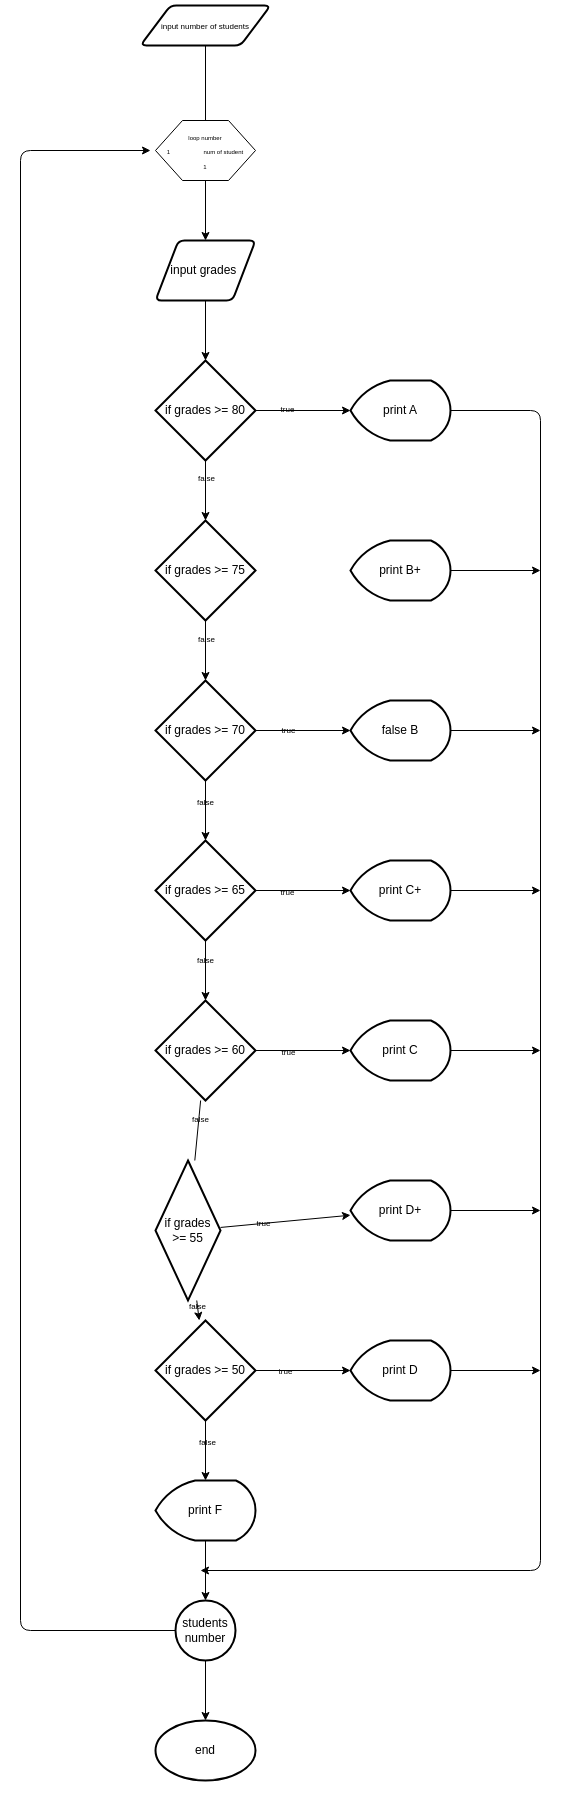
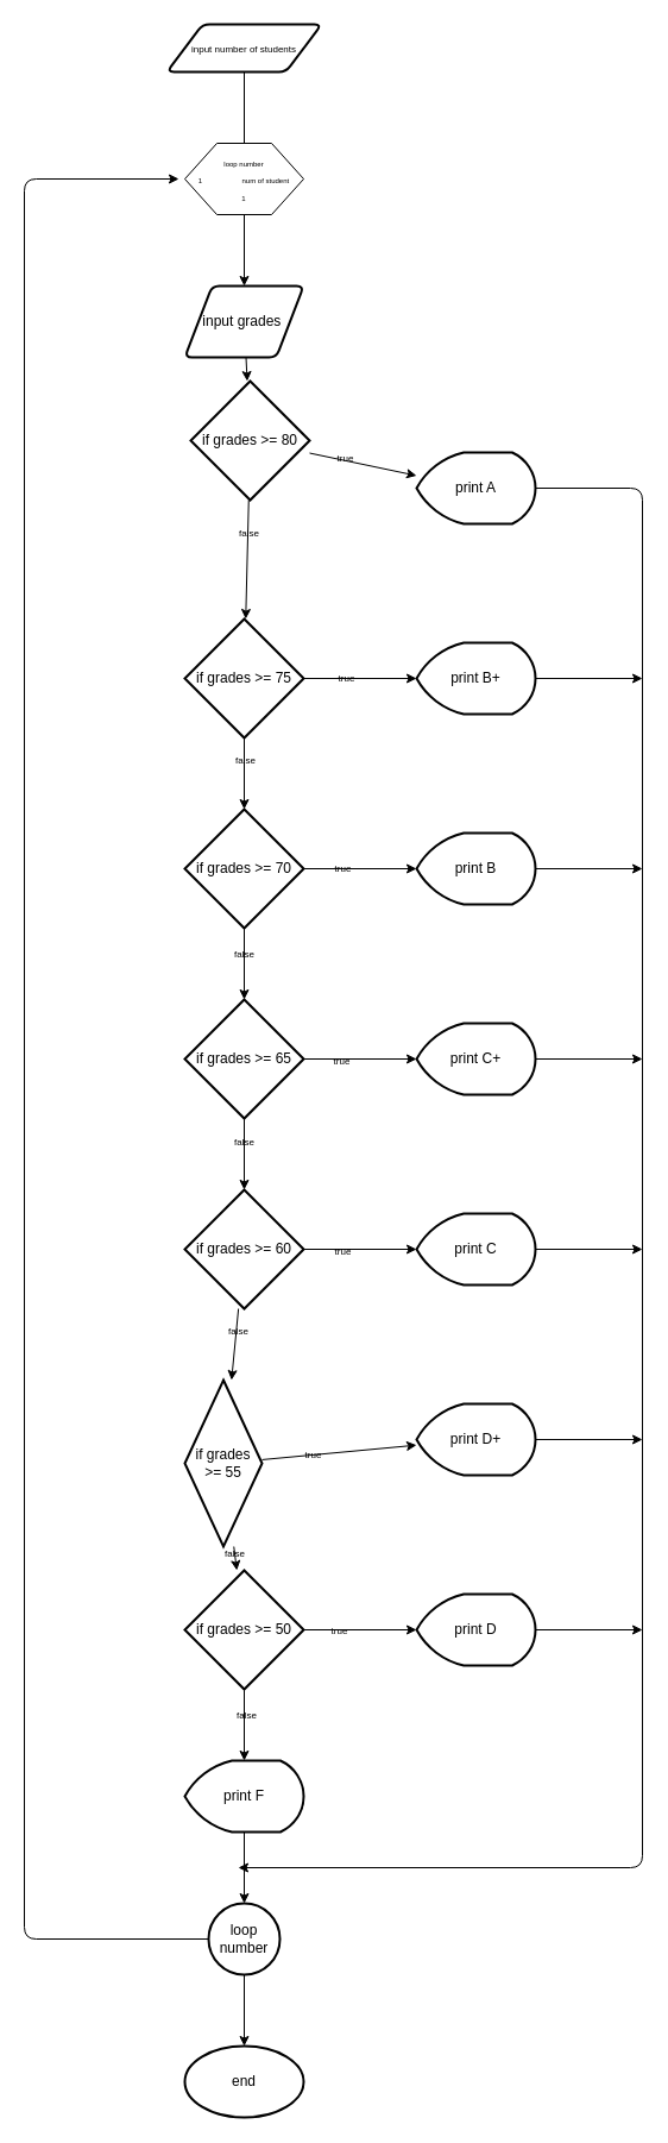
  <mxCell id="0" />
  <mxCell id="1" parent="0" />
  <mxCell id="2" value="" style="edgeStyle=none;html=1;fontSize=8;labelBackgroundColor=none;fontColor=default;" parent="1" source="3" target="56" edge="1"><mxGeometry relative="1" as="geometry" /></mxCell>
- <mxCell id="3" value="&lt;font style=&quot;font-size: 8px;&quot;&gt;input number of students&lt;/font&gt;" style="shape=parallelogram;html=1;strokeWidth=2;perimeter=parallelogramPerimeter;whiteSpace=wrap;rounded=1;arcSize=12;size=0.23;labelBackgroundColor=none;fontColor=default;" parent="1" vertex="1"><mxGeometry x="140" y="5" width="130" height="40" as="geometry" /></mxCell>
+ <mxCell id="3" value="&lt;font style=&quot;font-size: 8px;&quot;&gt;input number of students&lt;/font&gt;" style="shape=parallelogram;html=1;strokeWidth=2;perimeter=parallelogramPerimeter;whiteSpace=wrap;rounded=1;arcSize=12;size=0.23;labelBackgroundColor=none;fontColor=default;" parent="1" vertex="1"><mxGeometry x="140" y="20" width="130" height="40" as="geometry" /></mxCell>
  <mxCell id="4" value="" style="edgeStyle=none;html=1;fontSize=8;labelBackgroundColor=none;fontColor=default;" parent="1" source="5" target="49" edge="1"><mxGeometry relative="1" as="geometry" /></mxCell>
  <mxCell id="5" value="" style="verticalLabelPosition=bottom;verticalAlign=top;html=1;shape=hexagon;perimeter=hexagonPerimeter2;arcSize=6;size=0.27;labelBackgroundColor=none;fontColor=default;" parent="1" vertex="1"><mxGeometry x="155" y="120" width="100" height="60" as="geometry" /></mxCell>
  <mxCell id="6" value="" style="edgeStyle=none;html=1;fontSize=8;labelBackgroundColor=none;fontColor=default;" parent="1" source="10" target="15" edge="1"><mxGeometry relative="1" as="geometry" /></mxCell>
  <mxCell id="7" value="false" style="edgeLabel;html=1;align=center;verticalAlign=middle;resizable=0;points=[];fontSize=8;labelBackgroundColor=none;fontColor=default;" parent="6" vertex="1" connectable="0"><mxGeometry x="-0.438" relative="1" as="geometry"><mxPoint as="offset" /></mxGeometry></mxCell>
  <mxCell id="8" value="" style="edgeStyle=none;html=1;fontSize=8;labelBackgroundColor=none;fontColor=default;" parent="1" source="10" target="37" edge="1"><mxGeometry relative="1" as="geometry" /></mxCell>
  <mxCell id="9" value="true" style="edgeLabel;html=1;align=center;verticalAlign=middle;resizable=0;points=[];fontSize=8;labelBackgroundColor=none;fontColor=default;" parent="8" vertex="1" connectable="0"><mxGeometry x="-0.347" y="2" relative="1" as="geometry"><mxPoint as="offset" /></mxGeometry></mxCell>
- <mxCell id="10" value="if grades &amp;gt;= 80" style="strokeWidth=2;html=1;shape=mxgraph.flowchart.decision;whiteSpace=wrap;labelBackgroundColor=none;fontColor=default;" parent="1" vertex="1"><mxGeometry x="155" y="360" width="100" height="100" as="geometry" /></mxCell>
+ <mxCell id="10" value="if grades &amp;gt;= 80" style="strokeWidth=2;html=1;shape=mxgraph.flowchart.decision;whiteSpace=wrap;labelBackgroundColor=none;fontColor=default;" parent="1" vertex="1"><mxGeometry x="160" y="320" width="100" height="100" as="geometry" /></mxCell>
  <mxCell id="11" value="" style="edgeStyle=none;html=1;fontSize=8;labelBackgroundColor=none;fontColor=default;" parent="1" source="15" target="20" edge="1"><mxGeometry relative="1" as="geometry" /></mxCell>
  <mxCell id="12" value="false" style="edgeLabel;html=1;align=center;verticalAlign=middle;resizable=0;points=[];fontSize=8;labelBackgroundColor=none;fontColor=default;" parent="11" vertex="1" connectable="0"><mxGeometry x="-0.391" relative="1" as="geometry"><mxPoint as="offset" /></mxGeometry></mxCell>
+ <mxCell id="13" value="" style="edgeStyle=none;html=1;fontSize=8;labelBackgroundColor=none;fontColor=default;" parent="1" source="15" target="39" edge="1"><mxGeometry relative="1" as="geometry" /></mxCell>
+ <mxCell id="14" value="true" style="edgeLabel;html=1;align=center;verticalAlign=middle;resizable=0;points=[];fontSize=8;labelBackgroundColor=none;fontColor=default;" parent="13" vertex="1" connectable="0"><mxGeometry x="-0.269" y="1" relative="1" as="geometry"><mxPoint as="offset" /></mxGeometry></mxCell>
  <mxCell id="15" value="if grades &amp;gt;= 75" style="strokeWidth=2;html=1;shape=mxgraph.flowchart.decision;whiteSpace=wrap;labelBackgroundColor=none;fontColor=default;" parent="1" vertex="1"><mxGeometry x="155" y="520" width="100" height="100" as="geometry" /></mxCell>
  <mxCell id="16" value="" style="edgeStyle=none;html=1;fontSize=8;labelBackgroundColor=none;fontColor=default;" parent="1" source="20" target="25" edge="1"><mxGeometry relative="1" as="geometry" /></mxCell>
  <mxCell id="17" value="false" style="edgeLabel;html=1;align=center;verticalAlign=middle;resizable=0;points=[];fontSize=8;labelBackgroundColor=none;fontColor=default;" parent="16" vertex="1" connectable="0"><mxGeometry x="-0.311" y="-1" relative="1" as="geometry"><mxPoint as="offset" /></mxGeometry></mxCell>
  <mxCell id="18" value="" style="edgeStyle=none;html=1;fontSize=8;labelBackgroundColor=none;fontColor=default;" parent="1" source="20" target="41" edge="1"><mxGeometry relative="1" as="geometry" /></mxCell>
  <mxCell id="19" value="true" style="edgeLabel;html=1;align=center;verticalAlign=middle;resizable=0;points=[];fontSize=8;labelBackgroundColor=none;fontColor=default;" parent="18" vertex="1" connectable="0"><mxGeometry x="-0.318" y="1" relative="1" as="geometry"><mxPoint as="offset" /></mxGeometry></mxCell>
  <mxCell id="20" value="if grades &amp;gt;= 70" style="strokeWidth=2;html=1;shape=mxgraph.flowchart.decision;whiteSpace=wrap;labelBackgroundColor=none;fontColor=default;" parent="1" vertex="1"><mxGeometry x="155" y="680" width="100" height="100" as="geometry" /></mxCell>
  <mxCell id="21" value="" style="edgeStyle=none;html=1;fontSize=8;labelBackgroundColor=none;fontColor=default;" parent="1" source="25" target="30" edge="1"><mxGeometry relative="1" as="geometry" /></mxCell>
  <mxCell id="22" value="false" style="edgeLabel;html=1;align=center;verticalAlign=middle;resizable=0;points=[];fontSize=8;labelBackgroundColor=none;fontColor=default;" parent="21" vertex="1" connectable="0"><mxGeometry x="-0.375" y="-1" relative="1" as="geometry"><mxPoint as="offset" /></mxGeometry></mxCell>
  <mxCell id="23" value="" style="edgeStyle=none;html=1;fontSize=8;labelBackgroundColor=none;fontColor=default;" parent="1" source="25" target="43" edge="1"><mxGeometry relative="1" as="geometry" /></mxCell>
  <mxCell id="24" value="true" style="edgeLabel;html=1;align=center;verticalAlign=middle;resizable=0;points=[];fontSize=8;labelBackgroundColor=none;fontColor=default;" parent="23" vertex="1" connectable="0"><mxGeometry x="-0.347" y="-1" relative="1" as="geometry"><mxPoint as="offset" /></mxGeometry></mxCell>
  <mxCell id="25" value="if grades &amp;gt;= 65" style="strokeWidth=2;html=1;shape=mxgraph.flowchart.decision;whiteSpace=wrap;labelBackgroundColor=none;fontColor=default;" parent="1" vertex="1"><mxGeometry x="155" y="840" width="100" height="100" as="geometry" /></mxCell>
- <mxCell id="26" value="" style="edgeStyle=none;html=1;fontSize=8;labelBackgroundColor=none;fontColor=default;endArrow=none;" parent="1" source="30" target="35" edge="1"><mxGeometry relative="1" as="geometry" /></mxCell>
+ <mxCell id="26" value="" style="edgeStyle=none;html=1;fontSize=8;labelBackgroundColor=none;fontColor=default;" parent="1" source="30" target="35" edge="1"><mxGeometry relative="1" as="geometry" /></mxCell>
  <mxCell id="27" value="false" style="edgeLabel;html=1;align=center;verticalAlign=middle;resizable=0;points=[];fontSize=8;labelBackgroundColor=none;fontColor=default;" parent="26" vertex="1" connectable="0"><mxGeometry x="-0.406" y="1" relative="1" as="geometry"><mxPoint as="offset" /></mxGeometry></mxCell>
  <mxCell id="28" value="" style="edgeStyle=none;html=1;fontSize=8;labelBackgroundColor=none;fontColor=default;" parent="1" source="30" target="45" edge="1"><mxGeometry relative="1" as="geometry" /></mxCell>
  <mxCell id="29" value="true" style="edgeLabel;html=1;align=center;verticalAlign=middle;resizable=0;points=[];fontSize=8;labelBackgroundColor=none;fontColor=default;" parent="28" vertex="1" connectable="0"><mxGeometry x="-0.327" y="-1" relative="1" as="geometry"><mxPoint as="offset" /></mxGeometry></mxCell>
  <mxCell id="30" value="if grades &amp;gt;= 60" style="strokeWidth=2;html=1;shape=mxgraph.flowchart.decision;whiteSpace=wrap;labelBackgroundColor=none;fontColor=default;" parent="1" vertex="1"><mxGeometry x="155" y="1000" width="100" height="100" as="geometry" /></mxCell>
  <mxCell id="31" value="" style="edgeStyle=none;html=1;fontSize=8;labelBackgroundColor=none;fontColor=default;" parent="1" source="35" target="61" edge="1"><mxGeometry relative="1" as="geometry" /></mxCell>
  <mxCell id="32" value="false" style="edgeLabel;html=1;align=center;verticalAlign=middle;resizable=0;points=[];fontSize=8;labelBackgroundColor=none;fontColor=default;" parent="31" vertex="1" connectable="0"><mxGeometry x="-0.422" relative="1" as="geometry"><mxPoint as="offset" /></mxGeometry></mxCell>
  <mxCell id="33" value="" style="edgeStyle=none;html=1;fontSize=8;labelBackgroundColor=none;fontColor=default;" parent="1" source="35" target="47" edge="1"><mxGeometry relative="1" as="geometry" /></mxCell>
  <mxCell id="34" value="true" style="edgeLabel;html=1;align=center;verticalAlign=middle;resizable=0;points=[];fontSize=8;labelBackgroundColor=none;fontColor=default;" parent="33" vertex="1" connectable="0"><mxGeometry x="-0.347" relative="1" as="geometry"><mxPoint as="offset" /></mxGeometry></mxCell>
  <mxCell id="35" value="if grades &amp;gt;= 55" style="strokeWidth=2;html=1;shape=mxgraph.flowchart.decision;whiteSpace=wrap;labelBackgroundColor=none;fontColor=default;" parent="1" vertex="1"><mxGeometry x="155" y="1160" width="65" height="140" as="geometry" /></mxCell>
  <mxCell id="36" style="edgeStyle=none;html=1;fontSize=8;labelBackgroundColor=none;fontColor=default;" parent="1" source="37" edge="1"><mxGeometry relative="1" as="geometry"><mxPoint x="200" y="1570" as="targetPoint" /><Array as="points"><mxPoint x="540" y="410" /><mxPoint x="540" y="1570" /></Array></mxGeometry></mxCell>
  <mxCell id="37" value="print A" style="strokeWidth=2;html=1;shape=mxgraph.flowchart.display;whiteSpace=wrap;labelBackgroundColor=none;fontColor=default;" parent="1" vertex="1"><mxGeometry x="350" y="380" width="100" height="60" as="geometry" /></mxCell>
  <mxCell id="38" style="edgeStyle=none;html=1;fontSize=8;labelBackgroundColor=none;fontColor=default;" parent="1" source="39" edge="1"><mxGeometry relative="1" as="geometry"><mxPoint x="540" y="570" as="targetPoint" /></mxGeometry></mxCell>
  <mxCell id="39" value="print B+" style="strokeWidth=2;html=1;shape=mxgraph.flowchart.display;whiteSpace=wrap;labelBackgroundColor=none;fontColor=default;" parent="1" vertex="1"><mxGeometry x="350" y="540" width="100" height="60" as="geometry" /></mxCell>
  <mxCell id="40" style="edgeStyle=none;html=1;fontSize=8;labelBackgroundColor=none;fontColor=default;" parent="1" source="41" edge="1"><mxGeometry relative="1" as="geometry"><mxPoint x="540" y="730" as="targetPoint" /></mxGeometry></mxCell>
- <mxCell id="41" value="&lt;span style=&quot;font-family: Helvetica; font-size: 12px; font-style: normal; font-variant-ligatures: normal; font-variant-caps: normal; font-weight: 400; letter-spacing: normal; orphans: 2; text-align: center; text-indent: 0px; text-transform: none; widows: 2; word-spacing: 0px; -webkit-text-stroke-width: 0px; text-decoration-thickness: initial; text-decoration-style: initial; text-decoration-color: initial; float: none; display: inline !important;&quot;&gt;false B&lt;/span&gt;" style="strokeWidth=2;html=1;shape=mxgraph.flowchart.display;whiteSpace=wrap;labelBackgroundColor=none;fontColor=default;" parent="1" vertex="1"><mxGeometry x="350" y="700" width="100" height="60" as="geometry" /></mxCell>
+ <mxCell id="41" value="&lt;span style=&quot;font-family: Helvetica; font-size: 12px; font-style: normal; font-variant-ligatures: normal; font-variant-caps: normal; font-weight: 400; letter-spacing: normal; orphans: 2; text-align: center; text-indent: 0px; text-transform: none; widows: 2; word-spacing: 0px; -webkit-text-stroke-width: 0px; text-decoration-thickness: initial; text-decoration-style: initial; text-decoration-color: initial; float: none; display: inline !important;&quot;&gt;print B&lt;/span&gt;" style="strokeWidth=2;html=1;shape=mxgraph.flowchart.display;whiteSpace=wrap;labelBackgroundColor=none;fontColor=default;" parent="1" vertex="1"><mxGeometry x="350" y="700" width="100" height="60" as="geometry" /></mxCell>
  <mxCell id="42" style="edgeStyle=none;html=1;fontSize=8;labelBackgroundColor=none;fontColor=default;" parent="1" source="43" edge="1"><mxGeometry relative="1" as="geometry"><mxPoint x="540" y="890" as="targetPoint" /></mxGeometry></mxCell>
  <mxCell id="43" value="&lt;span style=&quot;font-family: Helvetica; font-size: 12px; font-style: normal; font-variant-ligatures: normal; font-variant-caps: normal; font-weight: 400; letter-spacing: normal; orphans: 2; text-align: center; text-indent: 0px; text-transform: none; widows: 2; word-spacing: 0px; -webkit-text-stroke-width: 0px; text-decoration-thickness: initial; text-decoration-style: initial; text-decoration-color: initial; float: none; display: inline !important;&quot;&gt;print C+&lt;/span&gt;" style="strokeWidth=2;html=1;shape=mxgraph.flowchart.display;whiteSpace=wrap;labelBackgroundColor=none;fontColor=default;" parent="1" vertex="1"><mxGeometry x="350" y="860" width="100" height="60" as="geometry" /></mxCell>
  <mxCell id="44" style="edgeStyle=none;html=1;fontSize=8;labelBackgroundColor=none;fontColor=default;" parent="1" source="45" edge="1"><mxGeometry relative="1" as="geometry"><mxPoint x="540" y="1050" as="targetPoint" /></mxGeometry></mxCell>
  <mxCell id="45" value="&lt;span style=&quot;font-family: Helvetica; font-size: 12px; font-style: normal; font-variant-ligatures: normal; font-variant-caps: normal; font-weight: 400; letter-spacing: normal; orphans: 2; text-align: center; text-indent: 0px; text-transform: none; widows: 2; word-spacing: 0px; -webkit-text-stroke-width: 0px; text-decoration-thickness: initial; text-decoration-style: initial; text-decoration-color: initial; float: none; display: inline !important;&quot;&gt;print C&lt;/span&gt;" style="strokeWidth=2;html=1;shape=mxgraph.flowchart.display;whiteSpace=wrap;labelBackgroundColor=none;fontColor=default;" parent="1" vertex="1"><mxGeometry x="350" y="1020" width="100" height="60" as="geometry" /></mxCell>
  <mxCell id="46" style="edgeStyle=none;html=1;fontSize=8;labelBackgroundColor=none;fontColor=default;" parent="1" source="47" edge="1"><mxGeometry relative="1" as="geometry"><mxPoint x="540" y="1210" as="targetPoint" /></mxGeometry></mxCell>
  <mxCell id="47" value="&lt;span style=&quot;font-family: Helvetica; font-size: 12px; font-style: normal; font-variant-ligatures: normal; font-variant-caps: normal; font-weight: 400; letter-spacing: normal; orphans: 2; text-align: center; text-indent: 0px; text-transform: none; widows: 2; word-spacing: 0px; -webkit-text-stroke-width: 0px; text-decoration-thickness: initial; text-decoration-style: initial; text-decoration-color: initial; float: none; display: inline !important;&quot;&gt;print D+&lt;/span&gt;" style="strokeWidth=2;html=1;shape=mxgraph.flowchart.display;whiteSpace=wrap;labelBackgroundColor=none;fontColor=default;" parent="1" vertex="1"><mxGeometry x="350" y="1180" width="100" height="60" as="geometry" /></mxCell>
  <mxCell id="48" value="" style="edgeStyle=none;html=1;fontSize=8;labelBackgroundColor=none;fontColor=default;" parent="1" source="49" target="10" edge="1"><mxGeometry relative="1" as="geometry" /></mxCell>
  <mxCell id="49" value="input grades&amp;nbsp;" style="shape=parallelogram;html=1;strokeWidth=2;perimeter=parallelogramPerimeter;whiteSpace=wrap;rounded=1;arcSize=12;size=0.23;labelBackgroundColor=none;fontColor=default;" parent="1" vertex="1"><mxGeometry x="155" y="240" width="100" height="60" as="geometry" /></mxCell>
  <mxCell id="50" style="edgeStyle=none;html=1;entryX=0;entryY=0.5;entryDx=0;entryDy=0;fontSize=6;labelBackgroundColor=none;fontColor=default;" parent="1" source="52" target="56" edge="1"><mxGeometry relative="1" as="geometry"><Array as="points"><mxPoint x="20" y="1630" /><mxPoint x="20" y="150" /></Array></mxGeometry></mxCell>
  <mxCell id="51" value="" style="edgeStyle=none;html=1;fontSize=8;labelBackgroundColor=none;fontColor=default;" parent="1" source="52" target="55" edge="1"><mxGeometry relative="1" as="geometry" /></mxCell>
- <mxCell id="52" value="students number" style="strokeWidth=2;html=1;shape=mxgraph.flowchart.start_2;whiteSpace=wrap;labelBackgroundColor=none;fontColor=default;" parent="1" vertex="1"><mxGeometry x="175" y="1600" width="60" height="60" as="geometry" /></mxCell>
+ <mxCell id="52" value="loop number" style="strokeWidth=2;html=1;shape=mxgraph.flowchart.start_2;whiteSpace=wrap;labelBackgroundColor=none;fontColor=default;" parent="1" vertex="1"><mxGeometry x="175" y="1600" width="60" height="60" as="geometry" /></mxCell>
  <mxCell id="53" style="edgeStyle=none;html=1;fontSize=8;labelBackgroundColor=none;fontColor=default;" parent="1" source="54" edge="1"><mxGeometry relative="1" as="geometry"><mxPoint x="540" y="1370" as="targetPoint" /></mxGeometry></mxCell>
  <mxCell id="54" value="&lt;span style=&quot;font-family: Helvetica; font-size: 12px; font-style: normal; font-variant-ligatures: normal; font-variant-caps: normal; font-weight: 400; letter-spacing: normal; orphans: 2; text-align: center; text-indent: 0px; text-transform: none; widows: 2; word-spacing: 0px; -webkit-text-stroke-width: 0px; text-decoration-thickness: initial; text-decoration-style: initial; text-decoration-color: initial; float: none; display: inline !important;&quot;&gt;print D&lt;/span&gt;" style="strokeWidth=2;html=1;shape=mxgraph.flowchart.display;whiteSpace=wrap;labelBackgroundColor=none;fontColor=default;" parent="1" vertex="1"><mxGeometry x="350" y="1340" width="100" height="60" as="geometry" /></mxCell>
  <mxCell id="55" value="end" style="strokeWidth=2;html=1;shape=mxgraph.flowchart.start_1;whiteSpace=wrap;labelBackgroundColor=none;fontColor=default;" parent="1" vertex="1"><mxGeometry x="155" y="1720" width="100" height="60" as="geometry" /></mxCell>
  <mxCell id="56" value="&lt;font style=&quot;font-size: 6px;&quot;&gt;loop number&lt;br&gt;1&amp;nbsp; &amp;nbsp; &amp;nbsp; &amp;nbsp; &amp;nbsp; &amp;nbsp; &amp;nbsp; &amp;nbsp; &amp;nbsp; &amp;nbsp; num of student&lt;br&gt;1&lt;/font&gt;" style="text;html=1;strokeColor=none;fillColor=none;align=center;verticalAlign=middle;whiteSpace=wrap;rounded=0;labelBackgroundColor=none;fontColor=default;" parent="1" vertex="1"><mxGeometry x="150" y="135" width="110" height="30" as="geometry" /></mxCell>
  <mxCell id="57" value="" style="edgeStyle=none;html=1;fontSize=8;labelBackgroundColor=none;fontColor=default;" parent="1" source="61" target="63" edge="1"><mxGeometry relative="1" as="geometry" /></mxCell>
  <mxCell id="58" value="false" style="edgeLabel;html=1;align=center;verticalAlign=middle;resizable=0;points=[];fontSize=8;labelBackgroundColor=none;fontColor=default;" parent="57" vertex="1" connectable="0"><mxGeometry x="-0.312" y="1" relative="1" as="geometry"><mxPoint as="offset" /></mxGeometry></mxCell>
  <mxCell id="59" value="" style="edgeStyle=none;html=1;fontSize=8;labelBackgroundColor=none;fontColor=default;" parent="1" source="61" target="54" edge="1"><mxGeometry relative="1" as="geometry" /></mxCell>
  <mxCell id="60" value="true" style="edgeLabel;html=1;align=center;verticalAlign=middle;resizable=0;points=[];fontSize=8;labelBackgroundColor=none;fontColor=default;" parent="59" vertex="1" connectable="0"><mxGeometry x="-0.386" relative="1" as="geometry"><mxPoint as="offset" /></mxGeometry></mxCell>
  <mxCell id="61" value="if grades &amp;gt;= 50" style="strokeWidth=2;html=1;shape=mxgraph.flowchart.decision;whiteSpace=wrap;labelBackgroundColor=none;fontColor=default;" parent="1" vertex="1"><mxGeometry x="155" y="1320" width="100" height="100" as="geometry" /></mxCell>
  <mxCell id="62" value="" style="edgeStyle=none;html=1;fontSize=8;labelBackgroundColor=none;fontColor=default;" parent="1" source="63" target="52" edge="1"><mxGeometry relative="1" as="geometry" /></mxCell>
  <mxCell id="63" value="&lt;span style=&quot;font-family: Helvetica; font-size: 12px; font-style: normal; font-variant-ligatures: normal; font-variant-caps: normal; font-weight: 400; letter-spacing: normal; orphans: 2; text-align: center; text-indent: 0px; text-transform: none; widows: 2; word-spacing: 0px; -webkit-text-stroke-width: 0px; text-decoration-thickness: initial; text-decoration-style: initial; text-decoration-color: initial; float: none; display: inline !important;&quot;&gt;print F&lt;/span&gt;" style="strokeWidth=2;html=1;shape=mxgraph.flowchart.display;whiteSpace=wrap;labelBackgroundColor=none;fontColor=default;" parent="1" vertex="1"><mxGeometry x="155" y="1480" width="100" height="60" as="geometry" /></mxCell>
